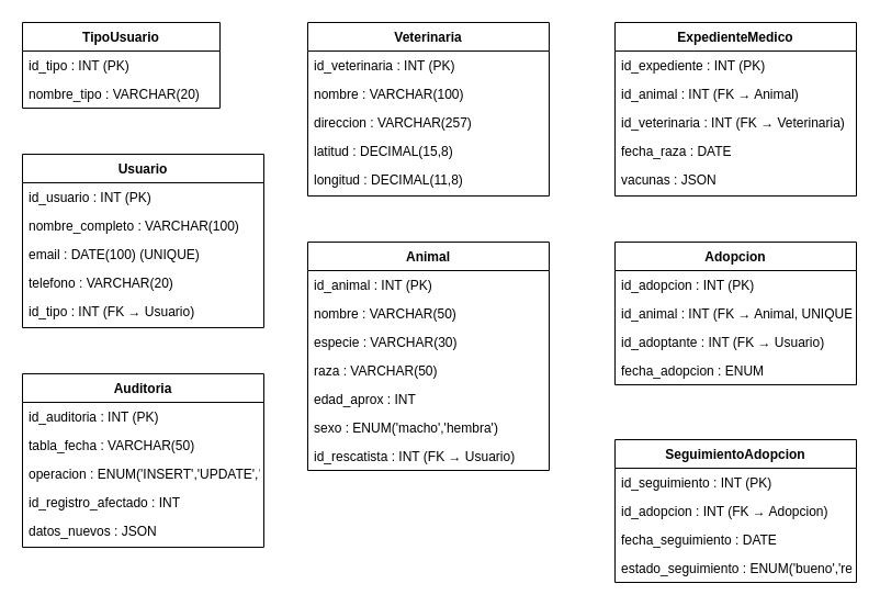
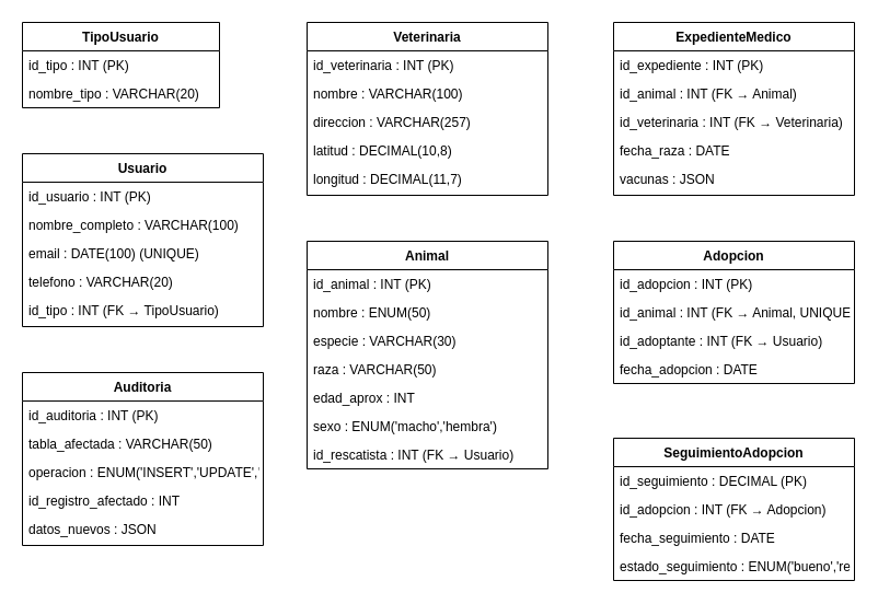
  <mxCell id="0" />
  <mxCell id="1" parent="0" />
  <mxCell id="2" value="TipoUsuario" style="swimlane;fontStyle=1;align=center;verticalAlign=top;childLayout=stackLayout;horizontal=1;startSize=26;horizontalStack=0;resizeParent=1;resizeParentMax=0;resizeLast=0;collapsible=1;marginBottom=0;swimlaneFillColor=#ffffff;" vertex="1" parent="1"><mxGeometry x="20" y="20" width="180" height="78" as="geometry" /></mxCell>
  <mxCell id="3" value="id_tipo : INT (PK)" style="text;strokeColor=none;fillColor=none;align=left;verticalAlign=top;spacingLeft=4;spacingRight=4;overflow=hidden;rotatable=0;points=[[0,0.5],[1,0.5]];portConstraint=eastwest;" vertex="1" parent="2"><mxGeometry y="26" width="180" height="26" as="geometry" /></mxCell>
  <mxCell id="4" value="nombre_tipo : VARCHAR(20)" style="text;strokeColor=none;fillColor=none;align=left;verticalAlign=top;spacingLeft=4;spacingRight=4;overflow=hidden;rotatable=0;points=[[0,0.5],[1,0.5]];portConstraint=eastwest;" vertex="1" parent="2"><mxGeometry y="52" width="180" height="26" as="geometry" /></mxCell>
  <mxCell id="5" value="Usuario" style="swimlane;fontStyle=1;align=center;verticalAlign=top;childLayout=stackLayout;horizontal=1;startSize=26;horizontalStack=0;resizeParent=1;resizeParentMax=0;resizeLast=0;collapsible=1;marginBottom=0;swimlaneFillColor=#ffffff;" vertex="1" parent="1"><mxGeometry x="20" y="140" width="220" height="158" as="geometry" /></mxCell>
  <mxCell id="6" value="id_usuario : INT (PK)" style="text;strokeColor=none;fillColor=none;align=left;verticalAlign=top;spacingLeft=4;spacingRight=4;overflow=hidden;rotatable=0;points=[[0,0.5],[1,0.5]];portConstraint=eastwest;" vertex="1" parent="5"><mxGeometry y="26" width="220" height="26" as="geometry" /></mxCell>
  <mxCell id="7" value="nombre_completo : VARCHAR(100)" style="text;strokeColor=none;fillColor=none;align=left;verticalAlign=top;spacingLeft=4;spacingRight=4;overflow=hidden;rotatable=0;points=[[0,0.5],[1,0.5]];portConstraint=eastwest;" vertex="1" parent="5"><mxGeometry y="52" width="220" height="26" as="geometry" /></mxCell>
  <mxCell id="8" value="email : DATE(100) (UNIQUE)" style="text;strokeColor=none;fillColor=none;align=left;verticalAlign=top;spacingLeft=4;spacingRight=4;overflow=hidden;rotatable=0;points=[[0,0.5],[1,0.5]];portConstraint=eastwest;" vertex="1" parent="5"><mxGeometry y="78" width="220" height="26" as="geometry" /></mxCell>
  <mxCell id="9" value="telefono : VARCHAR(20)" style="text;strokeColor=none;fillColor=none;align=left;verticalAlign=top;spacingLeft=4;spacingRight=4;overflow=hidden;rotatable=0;points=[[0,0.5],[1,0.5]];portConstraint=eastwest;" vertex="1" parent="5"><mxGeometry y="104" width="220" height="26" as="geometry" /></mxCell>
- <mxCell id="10" value="id_tipo : INT (FK → Usuario)" style="text;strokeColor=none;fillColor=none;align=left;verticalAlign=top;spacingLeft=4;spacingRight=4;overflow=hidden;rotatable=0;points=[[0,0.5],[1,0.5]];portConstraint=eastwest;" vertex="1" parent="5"><mxGeometry y="130" width="220" height="28" as="geometry" /></mxCell>
+ <mxCell id="10" value="id_tipo : INT (FK → TipoUsuario)" style="text;strokeColor=none;fillColor=none;align=left;verticalAlign=top;spacingLeft=4;spacingRight=4;overflow=hidden;rotatable=0;points=[[0,0.5],[1,0.5]];portConstraint=eastwest;" vertex="1" parent="5"><mxGeometry y="130" width="220" height="28" as="geometry" /></mxCell>
  <mxCell id="11" value="Veterinaria" style="swimlane;fontStyle=1;align=center;verticalAlign=top;childLayout=stackLayout;horizontal=1;startSize=26;horizontalStack=0;resizeParent=1;resizeParentMax=0;resizeLast=0;collapsible=1;marginBottom=0;swimlaneFillColor=#ffffff;" vertex="1" parent="1"><mxGeometry x="280" y="20" width="220" height="158" as="geometry" /></mxCell>
  <mxCell id="12" value="id_veterinaria : INT (PK)" style="text;strokeColor=none;fillColor=none;align=left;verticalAlign=top;spacingLeft=4;spacingRight=4;overflow=hidden;rotatable=0;points=[[0,0.5],[1,0.5]];portConstraint=eastwest;" vertex="1" parent="11"><mxGeometry y="26" width="220" height="26" as="geometry" /></mxCell>
  <mxCell id="13" value="nombre : VARCHAR(100)" style="text;strokeColor=none;fillColor=none;align=left;verticalAlign=top;spacingLeft=4;spacingRight=4;overflow=hidden;rotatable=0;points=[[0,0.5],[1,0.5]];portConstraint=eastwest;" vertex="1" parent="11"><mxGeometry y="52" width="220" height="26" as="geometry" /></mxCell>
  <mxCell id="14" value="direccion : VARCHAR(257)" style="text;strokeColor=none;fillColor=none;align=left;verticalAlign=top;spacingLeft=4;spacingRight=4;overflow=hidden;rotatable=0;points=[[0,0.5],[1,0.5]];portConstraint=eastwest;" vertex="1" parent="11"><mxGeometry y="78" width="220" height="26" as="geometry" /></mxCell>
- <mxCell id="15" value="latitud : DECIMAL(15,8)" style="text;strokeColor=none;fillColor=none;align=left;verticalAlign=top;spacingLeft=4;spacingRight=4;overflow=hidden;rotatable=0;points=[[0,0.5],[1,0.5]];portConstraint=eastwest;" vertex="1" parent="11"><mxGeometry y="104" width="220" height="26" as="geometry" /></mxCell>
- <mxCell id="16" value="longitud : DECIMAL(11,8)" style="text;strokeColor=none;fillColor=none;align=left;verticalAlign=top;spacingLeft=4;spacingRight=4;overflow=hidden;rotatable=0;points=[[0,0.5],[1,0.5]];portConstraint=eastwest;" vertex="1" parent="11"><mxGeometry y="130" width="220" height="28" as="geometry" /></mxCell>
+ <mxCell id="15" value="latitud : DECIMAL(10,8)" style="text;strokeColor=none;fillColor=none;align=left;verticalAlign=top;spacingLeft=4;spacingRight=4;overflow=hidden;rotatable=0;points=[[0,0.5],[1,0.5]];portConstraint=eastwest;" vertex="1" parent="11"><mxGeometry y="104" width="220" height="26" as="geometry" /></mxCell>
+ <mxCell id="16" value="longitud : DECIMAL(11,7)" style="text;strokeColor=none;fillColor=none;align=left;verticalAlign=top;spacingLeft=4;spacingRight=4;overflow=hidden;rotatable=0;points=[[0,0.5],[1,0.5]];portConstraint=eastwest;" vertex="1" parent="11"><mxGeometry y="130" width="220" height="28" as="geometry" /></mxCell>
  <mxCell id="17" value="Animal" style="swimlane;fontStyle=1;align=center;verticalAlign=top;childLayout=stackLayout;horizontal=1;startSize=26;horizontalStack=0;resizeParent=1;resizeParentMax=0;resizeLast=0;collapsible=1;marginBottom=0;swimlaneFillColor=#ffffff;" vertex="1" parent="1"><mxGeometry x="280" y="220" width="220" height="208" as="geometry" /></mxCell>
  <mxCell id="18" value="id_animal : INT (PK)" style="text;strokeColor=none;fillColor=none;align=left;verticalAlign=top;spacingLeft=4;spacingRight=4;overflow=hidden;rotatable=0;points=[[0,0.5],[1,0.5]];portConstraint=eastwest;" vertex="1" parent="17"><mxGeometry y="26" width="220" height="26" as="geometry" /></mxCell>
- <mxCell id="19" value="nombre : VARCHAR(50)" style="text;strokeColor=none;fillColor=none;align=left;verticalAlign=top;spacingLeft=4;spacingRight=4;overflow=hidden;rotatable=0;points=[[0,0.5],[1,0.5]];portConstraint=eastwest;" vertex="1" parent="17"><mxGeometry y="52" width="220" height="26" as="geometry" /></mxCell>
+ <mxCell id="19" value="nombre : ENUM(50)" style="text;strokeColor=none;fillColor=none;align=left;verticalAlign=top;spacingLeft=4;spacingRight=4;overflow=hidden;rotatable=0;points=[[0,0.5],[1,0.5]];portConstraint=eastwest;" vertex="1" parent="17"><mxGeometry y="52" width="220" height="26" as="geometry" /></mxCell>
  <mxCell id="20" value="especie : VARCHAR(30)" style="text;strokeColor=none;fillColor=none;align=left;verticalAlign=top;spacingLeft=4;spacingRight=4;overflow=hidden;rotatable=0;points=[[0,0.5],[1,0.5]];portConstraint=eastwest;" vertex="1" parent="17"><mxGeometry y="78" width="220" height="26" as="geometry" /></mxCell>
  <mxCell id="21" value="raza : VARCHAR(50)" style="text;strokeColor=none;fillColor=none;align=left;verticalAlign=top;spacingLeft=4;spacingRight=4;overflow=hidden;rotatable=0;points=[[0,0.5],[1,0.5]];portConstraint=eastwest;" vertex="1" parent="17"><mxGeometry y="104" width="220" height="26" as="geometry" /></mxCell>
  <mxCell id="22" value="edad_aprox : INT" style="text;strokeColor=none;fillColor=none;align=left;verticalAlign=top;spacingLeft=4;spacingRight=4;overflow=hidden;rotatable=0;points=[[0,0.5],[1,0.5]];portConstraint=eastwest;" vertex="1" parent="17"><mxGeometry y="130" width="220" height="26" as="geometry" /></mxCell>
  <mxCell id="23" value="sexo : ENUM('macho','hembra')" style="text;strokeColor=none;fillColor=none;align=left;verticalAlign=top;spacingLeft=4;spacingRight=4;overflow=hidden;rotatable=0;points=[[0,0.5],[1,0.5]];portConstraint=eastwest;" vertex="1" parent="17"><mxGeometry y="156" width="220" height="26" as="geometry" /></mxCell>
  <mxCell id="24" value="id_rescatista : INT (FK → Usuario)" style="text;strokeColor=none;fillColor=none;align=left;verticalAlign=top;spacingLeft=4;spacingRight=4;overflow=hidden;rotatable=0;points=[[0,0.5],[1,0.5]];portConstraint=eastwest;" vertex="1" parent="17"><mxGeometry y="182" width="220" height="26" as="geometry" /></mxCell>
  <mxCell id="25" value="ExpedienteMedico" style="swimlane;fontStyle=1;align=center;verticalAlign=top;childLayout=stackLayout;horizontal=1;startSize=26;horizontalStack=0;resizeParent=1;resizeParentMax=0;resizeLast=0;collapsible=1;marginBottom=0;swimlaneFillColor=#ffffff;" vertex="1" parent="1"><mxGeometry x="560" y="20" width="220" height="158" as="geometry" /></mxCell>
  <mxCell id="26" value="id_expediente : INT (PK)" style="text;strokeColor=none;fillColor=none;align=left;verticalAlign=top;spacingLeft=4;spacingRight=4;overflow=hidden;rotatable=0;points=[[0,0.5],[1,0.5]];portConstraint=eastwest;" vertex="1" parent="25"><mxGeometry y="26" width="220" height="26" as="geometry" /></mxCell>
  <mxCell id="27" value="id_animal : INT (FK → Animal)" style="text;strokeColor=none;fillColor=none;align=left;verticalAlign=top;spacingLeft=4;spacingRight=4;overflow=hidden;rotatable=0;points=[[0,0.5],[1,0.5]];portConstraint=eastwest;" vertex="1" parent="25"><mxGeometry y="52" width="220" height="26" as="geometry" /></mxCell>
  <mxCell id="28" value="id_veterinaria : INT (FK → Veterinaria)" style="text;strokeColor=none;fillColor=none;align=left;verticalAlign=top;spacingLeft=4;spacingRight=4;overflow=hidden;rotatable=0;points=[[0,0.5],[1,0.5]];portConstraint=eastwest;" vertex="1" parent="25"><mxGeometry y="78" width="220" height="26" as="geometry" /></mxCell>
  <mxCell id="29" value="fecha_raza : DATE" style="text;strokeColor=none;fillColor=none;align=left;verticalAlign=top;spacingLeft=4;spacingRight=4;overflow=hidden;rotatable=0;points=[[0,0.5],[1,0.5]];portConstraint=eastwest;" vertex="1" parent="25"><mxGeometry y="104" width="220" height="26" as="geometry" /></mxCell>
  <mxCell id="30" value="vacunas : JSON" style="text;strokeColor=none;fillColor=none;align=left;verticalAlign=top;spacingLeft=4;spacingRight=4;overflow=hidden;rotatable=0;points=[[0,0.5],[1,0.5]];portConstraint=eastwest;" vertex="1" parent="25"><mxGeometry y="130" width="220" height="28" as="geometry" /></mxCell>
  <mxCell id="31" value="Adopcion" style="swimlane;fontStyle=1;align=center;verticalAlign=top;childLayout=stackLayout;horizontal=1;startSize=26;horizontalStack=0;resizeParent=1;resizeParentMax=0;resizeLast=0;collapsible=1;marginBottom=0;swimlaneFillColor=#ffffff;" vertex="1" parent="1"><mxGeometry x="560" y="220" width="220" height="130" as="geometry" /></mxCell>
  <mxCell id="32" value="id_adopcion : INT (PK)" style="text;strokeColor=none;fillColor=none;align=left;verticalAlign=top;spacingLeft=4;spacingRight=4;overflow=hidden;rotatable=0;points=[[0,0.5],[1,0.5]];portConstraint=eastwest;" vertex="1" parent="31"><mxGeometry y="26" width="220" height="26" as="geometry" /></mxCell>
  <mxCell id="33" value="id_animal : INT (FK → Animal, UNIQUE)" style="text;strokeColor=none;fillColor=none;align=left;verticalAlign=top;spacingLeft=4;spacingRight=4;overflow=hidden;rotatable=0;points=[[0,0.5],[1,0.5]];portConstraint=eastwest;" vertex="1" parent="31"><mxGeometry y="52" width="220" height="26" as="geometry" /></mxCell>
  <mxCell id="34" value="id_adoptante : INT (FK → Usuario)" style="text;strokeColor=none;fillColor=none;align=left;verticalAlign=top;spacingLeft=4;spacingRight=4;overflow=hidden;rotatable=0;points=[[0,0.5],[1,0.5]];portConstraint=eastwest;" vertex="1" parent="31"><mxGeometry y="78" width="220" height="26" as="geometry" /></mxCell>
- <mxCell id="35" value="fecha_adopcion : ENUM" style="text;strokeColor=none;fillColor=none;align=left;verticalAlign=top;spacingLeft=4;spacingRight=4;overflow=hidden;rotatable=0;points=[[0,0.5],[1,0.5]];portConstraint=eastwest;" vertex="1" parent="31"><mxGeometry y="104" width="220" height="26" as="geometry" /></mxCell>
+ <mxCell id="35" value="fecha_adopcion : DATE" style="text;strokeColor=none;fillColor=none;align=left;verticalAlign=top;spacingLeft=4;spacingRight=4;overflow=hidden;rotatable=0;points=[[0,0.5],[1,0.5]];portConstraint=eastwest;" vertex="1" parent="31"><mxGeometry y="104" width="220" height="26" as="geometry" /></mxCell>
  <mxCell id="36" value="SeguimientoAdopcion" style="swimlane;fontStyle=1;align=center;verticalAlign=top;childLayout=stackLayout;horizontal=1;startSize=26;horizontalStack=0;resizeParent=1;resizeParentMax=0;resizeLast=0;collapsible=1;marginBottom=0;swimlaneFillColor=#ffffff;" vertex="1" parent="1"><mxGeometry x="560" y="400" width="220" height="130" as="geometry" /></mxCell>
- <mxCell id="37" value="id_seguimiento : INT (PK)" style="text;strokeColor=none;fillColor=none;align=left;verticalAlign=top;spacingLeft=4;spacingRight=4;overflow=hidden;rotatable=0;points=[[0,0.5],[1,0.5]];portConstraint=eastwest;" vertex="1" parent="36"><mxGeometry y="26" width="220" height="26" as="geometry" /></mxCell>
+ <mxCell id="37" value="id_seguimiento : DECIMAL (PK)" style="text;strokeColor=none;fillColor=none;align=left;verticalAlign=top;spacingLeft=4;spacingRight=4;overflow=hidden;rotatable=0;points=[[0,0.5],[1,0.5]];portConstraint=eastwest;" vertex="1" parent="36"><mxGeometry y="26" width="220" height="26" as="geometry" /></mxCell>
  <mxCell id="38" value="id_adopcion : INT (FK → Adopcion)" style="text;strokeColor=none;fillColor=none;align=left;verticalAlign=top;spacingLeft=4;spacingRight=4;overflow=hidden;rotatable=0;points=[[0,0.5],[1,0.5]];portConstraint=eastwest;" vertex="1" parent="36"><mxGeometry y="52" width="220" height="26" as="geometry" /></mxCell>
  <mxCell id="39" value="fecha_seguimiento : DATE" style="text;strokeColor=none;fillColor=none;align=left;verticalAlign=top;spacingLeft=4;spacingRight=4;overflow=hidden;rotatable=0;points=[[0,0.5],[1,0.5]];portConstraint=eastwest;" vertex="1" parent="36"><mxGeometry y="78" width="220" height="26" as="geometry" /></mxCell>
  <mxCell id="40" value="estado_seguimiento : ENUM('bueno','regular','malo')" style="text;strokeColor=none;fillColor=none;align=left;verticalAlign=top;spacingLeft=4;spacingRight=4;overflow=hidden;rotatable=0;points=[[0,0.5],[1,0.5]];portConstraint=eastwest;" vertex="1" parent="36"><mxGeometry y="104" width="220" height="26" as="geometry" /></mxCell>
  <mxCell id="41" value="Auditoria" style="swimlane;fontStyle=1;align=center;verticalAlign=top;childLayout=stackLayout;horizontal=1;startSize=26;horizontalStack=0;resizeParent=1;resizeParentMax=0;resizeLast=0;collapsible=1;marginBottom=0;swimlaneFillColor=#ffffff;" vertex="1" parent="1"><mxGeometry x="20" y="340" width="220" height="158" as="geometry" /></mxCell>
  <mxCell id="42" value="id_auditoria : INT (PK)" style="text;strokeColor=none;fillColor=none;align=left;verticalAlign=top;spacingLeft=4;spacingRight=4;overflow=hidden;rotatable=0;points=[[0,0.5],[1,0.5]];portConstraint=eastwest;" vertex="1" parent="41"><mxGeometry y="26" width="220" height="26" as="geometry" /></mxCell>
- <mxCell id="43" value="tabla_fecha : VARCHAR(50)" style="text;strokeColor=none;fillColor=none;align=left;verticalAlign=top;spacingLeft=4;spacingRight=4;overflow=hidden;rotatable=0;points=[[0,0.5],[1,0.5]];portConstraint=eastwest;" vertex="1" parent="41"><mxGeometry y="52" width="220" height="26" as="geometry" /></mxCell>
+ <mxCell id="43" value="tabla_afectada : VARCHAR(50)" style="text;strokeColor=none;fillColor=none;align=left;verticalAlign=top;spacingLeft=4;spacingRight=4;overflow=hidden;rotatable=0;points=[[0,0.5],[1,0.5]];portConstraint=eastwest;" vertex="1" parent="41"><mxGeometry y="52" width="220" height="26" as="geometry" /></mxCell>
  <mxCell id="44" value="operacion : ENUM('INSERT','UPDATE','DELETE')" style="text;strokeColor=none;fillColor=none;align=left;verticalAlign=top;spacingLeft=4;spacingRight=4;overflow=hidden;rotatable=0;points=[[0,0.5],[1,0.5]];portConstraint=eastwest;" vertex="1" parent="41"><mxGeometry y="78" width="220" height="26" as="geometry" /></mxCell>
  <mxCell id="45" value="id_registro_afectado : INT" style="text;strokeColor=none;fillColor=none;align=left;verticalAlign=top;spacingLeft=4;spacingRight=4;overflow=hidden;rotatable=0;points=[[0,0.5],[1,0.5]];portConstraint=eastwest;" vertex="1" parent="41"><mxGeometry y="104" width="220" height="26" as="geometry" /></mxCell>
  <mxCell id="46" value="datos_nuevos : JSON" style="text;strokeColor=none;fillColor=none;align=left;verticalAlign=top;spacingLeft=4;spacingRight=4;overflow=hidden;rotatable=0;points=[[0,0.5],[1,0.5]];portConstraint=eastwest;" vertex="1" parent="41"><mxGeometry y="130" width="220" height="28" as="geometry" /></mxCell>
